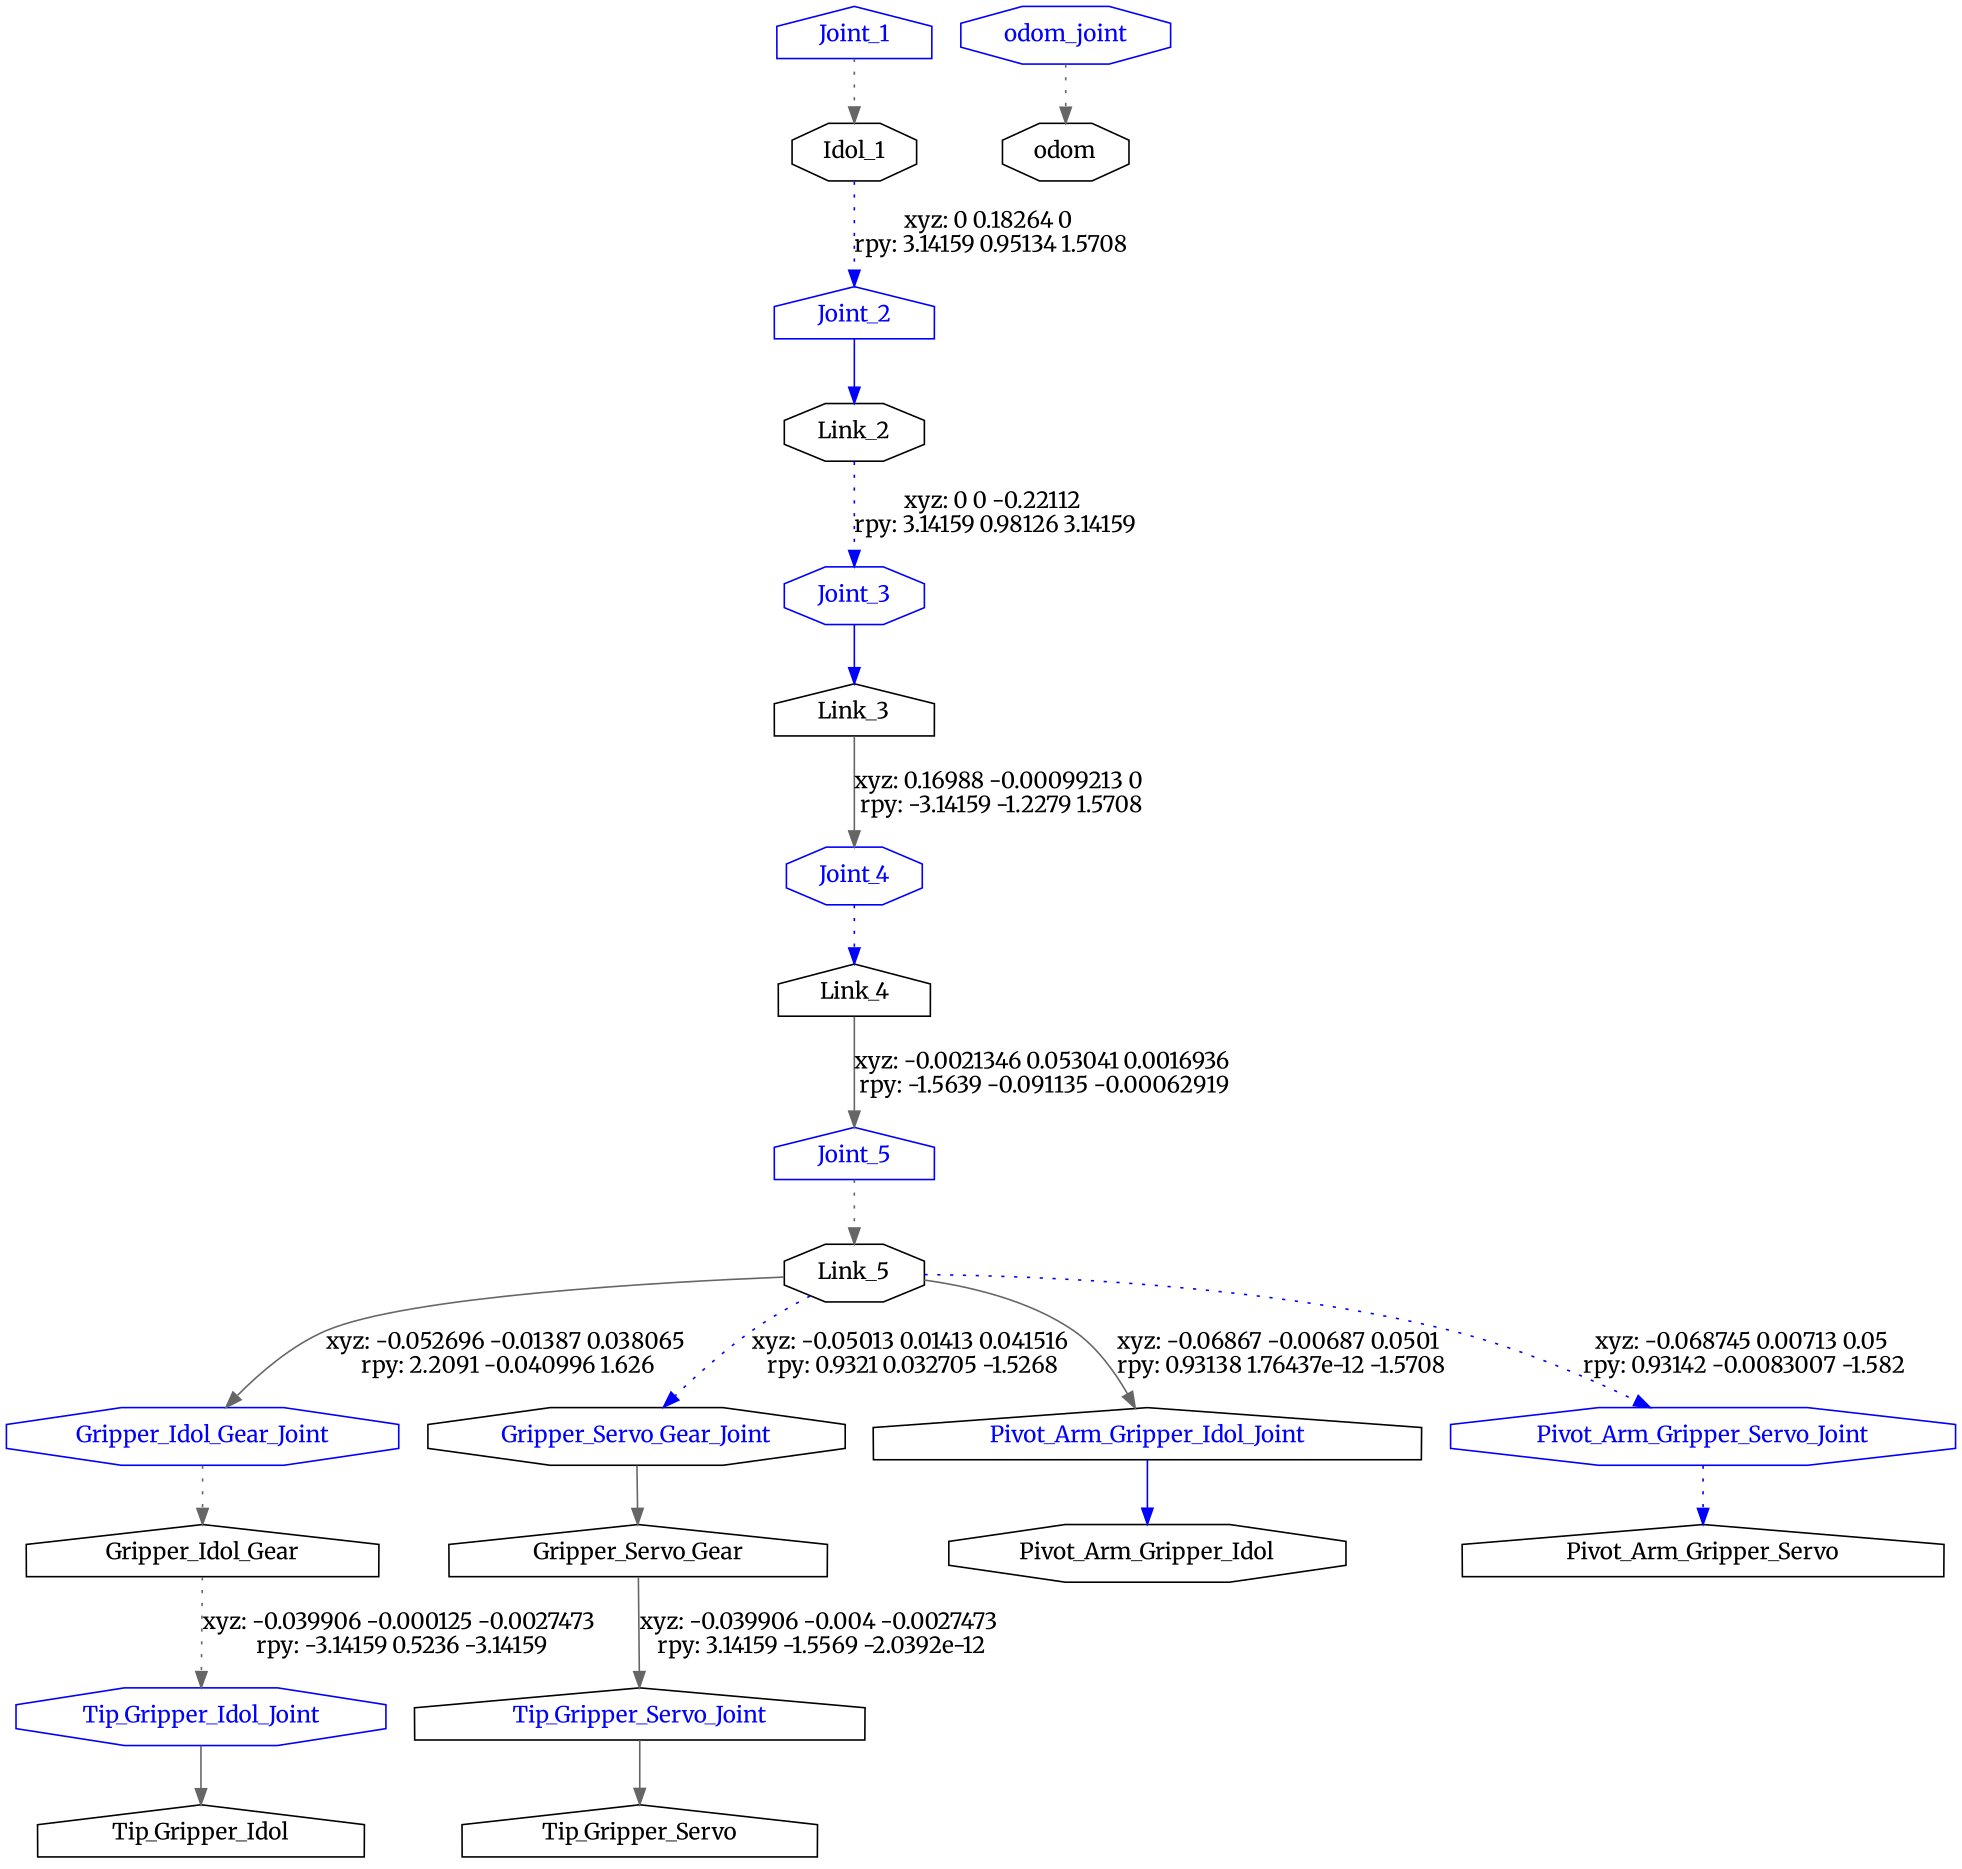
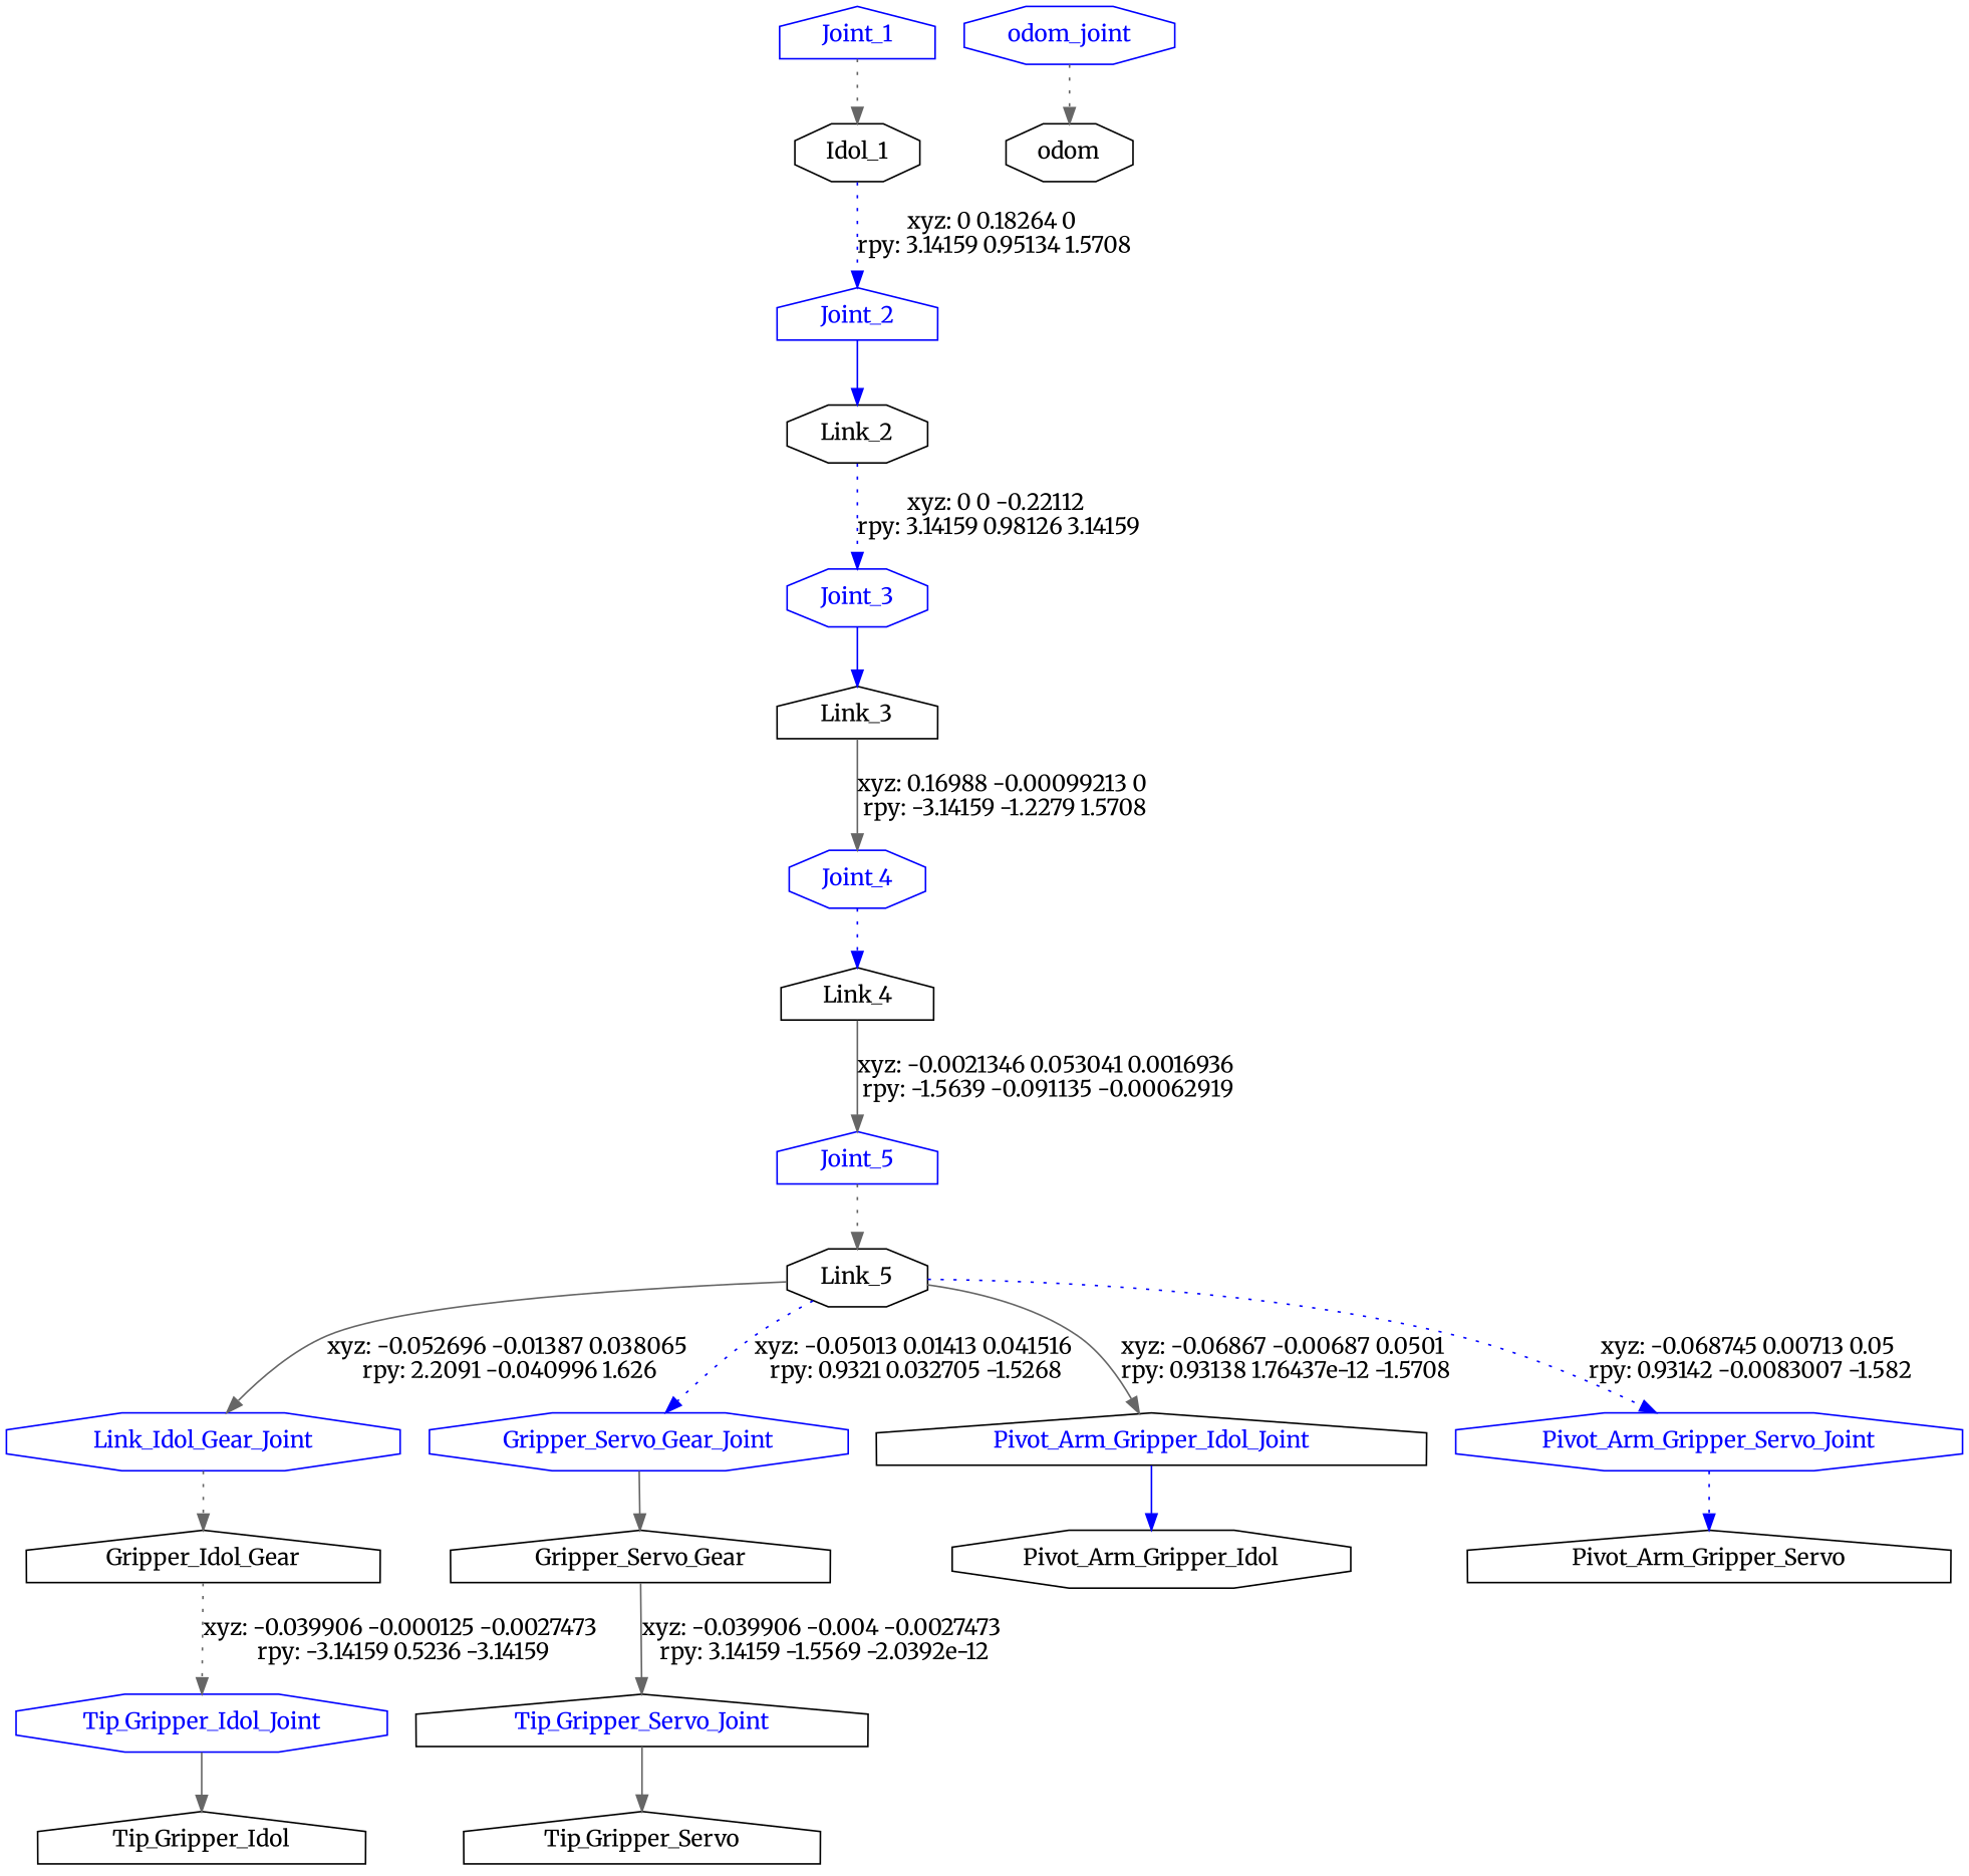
  digraph {
    fontname=Merriweather
    node [fontname=Merriweather shape=house]
    edge [color=gray40 fontname=Merriweather style=dotted]
    Joint_1 [color=blue fontcolor=blue]
    n2 [label=Idol_1 shape=octagon]
    odom_joint [color=blue fontcolor=blue shape=octagon]
    n4 [label=odom shape=octagon]
    Joint_2 [color=blue fontcolor=blue]
    n6 [label=Link_2 shape=octagon]
    Joint_3 [color=blue fontcolor=blue shape=octagon]
    n8 [label=Link_3]
    Joint_4 [color=blue fontcolor=blue shape=octagon]
    n10 [label=Link_4]
    Joint_5 [color=blue fontcolor=blue]
    n12 [label=Link_5 shape=octagon]
-   Gripper_Idol_Gear_Joint [color=blue fontcolor=blue shape=octagon]
-   Gripper_Servo_Gear_Joint [color=black fontcolor=blue shape=octagon]
+   Gripper_Idol_Gear_Joint [color=blue fontcolor=blue shape=octagon label=Link_Idol_Gear_Joint]
+   Gripper_Servo_Gear_Joint [color=blue fontcolor=blue shape=octagon]
    Pivot_Arm_Gripper_Idol_Joint [color=black fontcolor=blue]
    Pivot_Arm_Gripper_Servo_Joint [color=blue fontcolor=blue shape=octagon]
    n17 [label=Gripper_Idol_Gear]
    n18 [label=Gripper_Servo_Gear]
    n19 [label=Pivot_Arm_Gripper_Idol shape=octagon]
    n20 [label=Pivot_Arm_Gripper_Servo]
    Tip_Gripper_Idol_Joint [color=blue fontcolor=blue shape=octagon]
    n22 [label=Tip_Gripper_Idol]
    Tip_Gripper_Servo_Joint [color=black fontcolor=blue]
    n24 [label=Tip_Gripper_Servo]
    Joint_1 -> n2
    n2 -> Joint_2 [color=blue label="xyz: 0 0.18264 0 \nrpy: 3.14159 0.95134 1.5708"]
    odom_joint -> n4
    Joint_2 -> n6 [color=blue style=solid]
    n6 -> Joint_3 [color=blue label="xyz: 0 0 -0.22112 \nrpy: 3.14159 0.98126 3.14159"]
    Joint_3 -> n8 [color=blue style=solid]
    n8 -> Joint_4 [label="xyz: 0.16988 -0.00099213 0 \nrpy: -3.14159 -1.2279 1.5708" style=solid]
    Joint_4 -> n10 [color=blue]
    n10 -> Joint_5 [label="xyz: -0.0021346 0.053041 0.0016936 \nrpy: -1.5639 -0.091135 -0.00062919" style=solid]
    Joint_5 -> n12
    n12 -> Gripper_Idol_Gear_Joint [label="xyz: -0.052696 -0.01387 0.038065 \nrpy: 2.2091 -0.040996 1.626" style=solid]
    n12 -> Gripper_Servo_Gear_Joint [color=blue label="xyz: -0.05013 0.01413 0.041516 \nrpy: 0.9321 0.032705 -1.5268"]
    n12 -> Pivot_Arm_Gripper_Idol_Joint [label="xyz: -0.06867 -0.00687 0.0501 \nrpy: 0.93138 1.76437e-12 -1.5708" style=solid]
    n12 -> Pivot_Arm_Gripper_Servo_Joint [color=blue label="xyz: -0.068745 0.00713 0.05 \nrpy: 0.93142 -0.0083007 -1.582"]
    Gripper_Idol_Gear_Joint -> n17
    Gripper_Servo_Gear_Joint -> n18 [style=solid]
    Pivot_Arm_Gripper_Idol_Joint -> n19 [color=blue style=solid]
    Pivot_Arm_Gripper_Servo_Joint -> n20 [color=blue]
    n17 -> Tip_Gripper_Idol_Joint [label="xyz: -0.039906 -0.000125 -0.0027473 \nrpy: -3.14159 0.5236 -3.14159"]
    n18 -> Tip_Gripper_Servo_Joint [label="xyz: -0.039906 -0.004 -0.0027473 \nrpy: 3.14159 -1.5569 -2.0392e-12" style=solid]
    Tip_Gripper_Idol_Joint -> n22 [style=solid]
    Tip_Gripper_Servo_Joint -> n24 [style=solid]
  }
